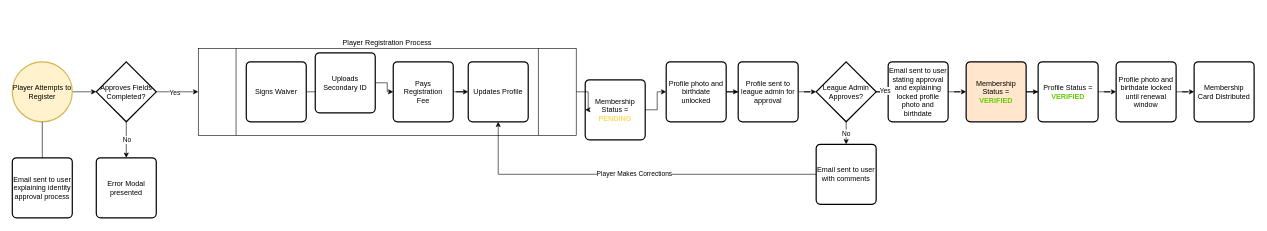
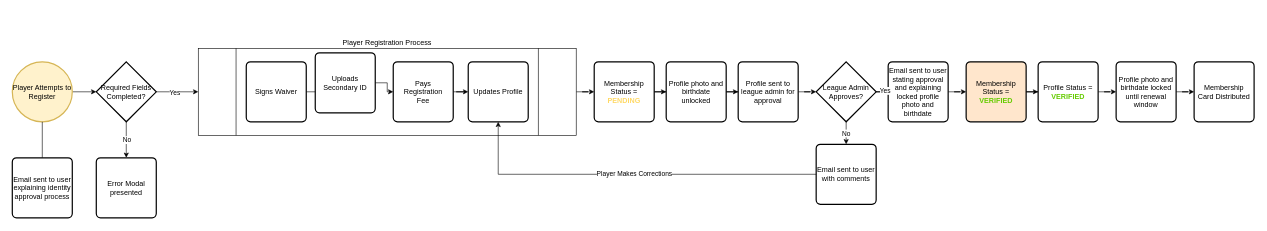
  <mxCell id="0" />
  <mxCell id="1" parent="0" />
  <mxCell id="2" style="edgeStyle=orthogonalEdgeStyle;rounded=0;orthogonalLoop=1;jettySize=auto;html=1;" edge="1" parent="1"><mxGeometry relative="1" as="geometry"><mxPoint x="620" y="20" as="sourcePoint" /></mxGeometry></mxCell>
  <mxCell id="3" value="No" style="edgeStyle=orthogonalEdgeStyle;rounded=0;orthogonalLoop=1;jettySize=auto;html=1;entryX=0.5;entryY=0;entryDx=0;entryDy=0;entryPerimeter=0;" edge="1" parent="1"><mxGeometry relative="1" as="geometry"><mxPoint x="770" y="70" as="sourcePoint" /></mxGeometry></mxCell>
  <mxCell id="4" style="edgeStyle=orthogonalEdgeStyle;rounded=0;orthogonalLoop=1;jettySize=auto;html=1;entryX=0;entryY=0.5;entryDx=0;entryDy=0;entryPerimeter=0;" edge="1" parent="1"><mxGeometry relative="1" as="geometry"><mxPoint x="820" y="20" as="sourcePoint" /></mxGeometry></mxCell>
  <mxCell id="5" value="Yes" style="edgeLabel;html=1;align=center;verticalAlign=middle;resizable=0;points=[];" vertex="1" connectable="0" parent="4"><mxGeometry x="-0.243" y="-1" relative="1" as="geometry"><mxPoint as="offset" /></mxGeometry></mxCell>
  <mxCell id="6" style="edgeStyle=orthogonalEdgeStyle;rounded=0;orthogonalLoop=1;jettySize=auto;html=1;entryX=0;entryY=0.5;entryDx=0;entryDy=0;" edge="1" parent="1"><mxGeometry relative="1" as="geometry"><mxPoint x="1016.67" y="20" as="sourcePoint" /></mxGeometry></mxCell>
  <mxCell id="7" style="edgeStyle=orthogonalEdgeStyle;rounded=0;orthogonalLoop=1;jettySize=auto;html=1;entryX=0;entryY=0.5;entryDx=0;entryDy=0;" edge="1" parent="1" source="8" target="21"><mxGeometry relative="1" as="geometry" /></mxCell>
  <mxCell id="8" value="Email sent to user stating approval and explaining locked profile photo and birthdate" style="rounded=1;whiteSpace=wrap;html=1;absoluteArcSize=1;arcSize=14;strokeWidth=2;" vertex="1" parent="1"><mxGeometry x="1480" y="102.5" width="100" height="100" as="geometry" /></mxCell>
  <mxCell id="9" style="edgeStyle=orthogonalEdgeStyle;rounded=0;orthogonalLoop=1;jettySize=auto;html=1;entryX=0;entryY=0.5;entryDx=0;entryDy=0;entryPerimeter=0;" edge="1" parent="1" source="10" target="42"><mxGeometry relative="1" as="geometry" /></mxCell>
  <mxCell id="10" value="Player Attempts to Register" style="strokeWidth=2;html=1;shape=mxgraph.flowchart.start_2;whiteSpace=wrap;fillColor=#fff2cc;strokeColor=#d6b656;" vertex="1" parent="1"><mxGeometry x="20" y="102.5" width="100" height="100" as="geometry" /></mxCell>
  <mxCell id="11" style="edgeStyle=orthogonalEdgeStyle;rounded=0;orthogonalLoop=1;jettySize=auto;html=1;entryX=0;entryY=0.5;entryDx=0;entryDy=0;" edge="1" parent="1" source="12" target="25"><mxGeometry relative="1" as="geometry" /></mxCell>
- <mxCell id="12" value="Membership&lt;br&gt;Status = &lt;b&gt;&lt;font color=&quot;#ffd966&quot;&gt;PENDING&lt;/font&gt;&lt;/b&gt;" style="rounded=1;whiteSpace=wrap;html=1;absoluteArcSize=1;arcSize=14;strokeWidth=2;" vertex="1" parent="1"><mxGeometry x="975" y="132.5" width="100" height="100" as="geometry" /></mxCell>
+ <mxCell id="12" value="Membership&lt;br&gt;Status = &lt;b&gt;&lt;font color=&quot;#ffd966&quot;&gt;PENDING&lt;/font&gt;&lt;/b&gt;" style="rounded=1;whiteSpace=wrap;html=1;absoluteArcSize=1;arcSize=14;strokeWidth=2;" vertex="1" parent="1"><mxGeometry x="990" y="102.5" width="100" height="100" as="geometry" /></mxCell>
  <mxCell id="13" style="edgeStyle=orthogonalEdgeStyle;rounded=0;orthogonalLoop=1;jettySize=auto;html=1;entryX=0;entryY=0.5;entryDx=0;entryDy=0;entryPerimeter=0;" edge="1" parent="1" source="14" target="18"><mxGeometry relative="1" as="geometry" /></mxCell>
  <mxCell id="14" value="Profile sent to league admin for approval" style="rounded=1;whiteSpace=wrap;html=1;absoluteArcSize=1;arcSize=14;strokeWidth=2;" vertex="1" parent="1"><mxGeometry x="1230" y="102.5" width="100" height="100" as="geometry" /></mxCell>
  <mxCell id="15" style="edgeStyle=orthogonalEdgeStyle;rounded=0;orthogonalLoop=1;jettySize=auto;html=1;" edge="1" parent="1" source="18" target="8"><mxGeometry relative="1" as="geometry" /></mxCell>
  <mxCell id="16" value="Yes" style="edgeLabel;html=1;align=center;verticalAlign=middle;resizable=0;points=[];" vertex="1" connectable="0" parent="15"><mxGeometry x="-0.533" y="2" relative="1" as="geometry"><mxPoint as="offset" /></mxGeometry></mxCell>
  <mxCell id="17" value="No" style="edgeStyle=orthogonalEdgeStyle;rounded=0;orthogonalLoop=1;jettySize=auto;html=1;entryX=0.5;entryY=0;entryDx=0;entryDy=0;" edge="1" parent="1" source="18" target="19"><mxGeometry relative="1" as="geometry" /></mxCell>
  <mxCell id="18" value="League Admin Approves?" style="strokeWidth=2;html=1;shape=mxgraph.flowchart.decision;whiteSpace=wrap;" vertex="1" parent="1"><mxGeometry x="1360" y="102.5" width="100" height="100" as="geometry" /></mxCell>
  <mxCell id="19" value="Email sent to user with comments" style="rounded=1;whiteSpace=wrap;html=1;absoluteArcSize=1;arcSize=14;strokeWidth=2;" vertex="1" parent="1"><mxGeometry x="1360" y="240" width="100" height="100" as="geometry" /></mxCell>
  <mxCell id="20" style="edgeStyle=orthogonalEdgeStyle;rounded=0;orthogonalLoop=1;jettySize=auto;html=1;entryX=0;entryY=0.5;entryDx=0;entryDy=0;" edge="1" parent="1" source="21" target="47"><mxGeometry relative="1" as="geometry" /></mxCell>
  <mxCell id="21" value="Membership&lt;br&gt;Status = &lt;b&gt;&lt;font color=&quot;#66cc00&quot;&gt;VERIFIED&lt;/font&gt;&lt;/b&gt;" style="rounded=1;whiteSpace=wrap;html=1;absoluteArcSize=1;arcSize=14;strokeWidth=2;fillColor=#ffe6cc;" vertex="1" parent="1"><mxGeometry x="1610" y="102.5" width="100" height="100" as="geometry" /></mxCell>
  <mxCell id="22" style="edgeStyle=orthogonalEdgeStyle;rounded=0;orthogonalLoop=1;jettySize=auto;html=1;entryX=0;entryY=0.5;entryDx=0;entryDy=0;" edge="1" parent="1" source="23" target="26"><mxGeometry relative="1" as="geometry" /></mxCell>
  <mxCell id="23" value="Profile photo and birthdate locked until renewal window" style="rounded=1;whiteSpace=wrap;html=1;absoluteArcSize=1;arcSize=14;strokeWidth=2;" vertex="1" parent="1"><mxGeometry x="1860" y="102.5" width="100" height="100" as="geometry" /></mxCell>
  <mxCell id="24" style="edgeStyle=orthogonalEdgeStyle;rounded=0;orthogonalLoop=1;jettySize=auto;html=1;entryX=0;entryY=0.5;entryDx=0;entryDy=0;" edge="1" parent="1" source="25" target="14"><mxGeometry relative="1" as="geometry" /></mxCell>
  <mxCell id="25" value="Profile photo and birthdate unlocked" style="rounded=1;whiteSpace=wrap;html=1;absoluteArcSize=1;arcSize=14;strokeWidth=2;" vertex="1" parent="1"><mxGeometry x="1110" y="102.5" width="100" height="100" as="geometry" /></mxCell>
  <mxCell id="26" value="Membership&lt;br&gt;Card Distributed" style="rounded=1;whiteSpace=wrap;html=1;absoluteArcSize=1;arcSize=14;strokeWidth=2;" vertex="1" parent="1"><mxGeometry x="1990" y="102.5" width="100" height="100" as="geometry" /></mxCell>
  <mxCell id="27" value="Email sent to user explaining identity approval process" style="rounded=1;whiteSpace=wrap;html=1;absoluteArcSize=1;arcSize=14;strokeWidth=2;" vertex="1" parent="1"><mxGeometry x="20" y="262.5" width="100" height="100" as="geometry" /></mxCell>
  <mxCell id="28" value="" style="edgeStyle=orthogonalEdgeStyle;rounded=0;orthogonalLoop=1;jettySize=auto;html=1;entryX=0.5;entryY=0;entryDx=0;entryDy=0;endArrow=none;" edge="1" parent="1" source="10" target="27"><mxGeometry relative="1" as="geometry"><mxPoint x="470" y="202.5" as="sourcePoint" /><mxPoint x="469.4" y="473.52" as="targetPoint" /></mxGeometry></mxCell>
  <mxCell id="29" style="edgeStyle=orthogonalEdgeStyle;rounded=0;orthogonalLoop=1;jettySize=auto;html=1;entryX=0;entryY=0.5;entryDx=0;entryDy=0;" edge="1" parent="1" source="30" target="12"><mxGeometry relative="1" as="geometry" /></mxCell>
  <mxCell id="30" value="Player Registration Process" style="shape=process;whiteSpace=wrap;html=1;backgroundOutline=1;labelPosition=center;verticalLabelPosition=top;align=center;verticalAlign=bottom;" vertex="1" parent="1"><mxGeometry x="330" y="80" width="630" height="145" as="geometry" /></mxCell>
  <mxCell id="31" style="edgeStyle=orthogonalEdgeStyle;rounded=0;orthogonalLoop=1;jettySize=auto;html=1;entryX=0;entryY=0.5;entryDx=0;entryDy=0;" edge="1" parent="1" source="32" target="34"><mxGeometry relative="1" as="geometry" /></mxCell>
  <mxCell id="32" value="Signs Waiver" style="rounded=1;whiteSpace=wrap;html=1;absoluteArcSize=1;arcSize=14;strokeWidth=2;" vertex="1" parent="1"><mxGeometry x="410" y="102.5" width="100" height="100" as="geometry" /></mxCell>
  <mxCell id="33" style="edgeStyle=orthogonalEdgeStyle;rounded=0;orthogonalLoop=1;jettySize=auto;html=1;entryX=0;entryY=0.5;entryDx=0;entryDy=0;" edge="1" parent="1" source="34" target="36"><mxGeometry relative="1" as="geometry" /></mxCell>
  <mxCell id="34" value="Uploads Secondary ID" style="rounded=1;whiteSpace=wrap;html=1;absoluteArcSize=1;arcSize=14;strokeWidth=2;" vertex="1" parent="1"><mxGeometry x="525" y="87.5" width="100" height="100" as="geometry" /></mxCell>
  <mxCell id="35" style="edgeStyle=orthogonalEdgeStyle;rounded=0;orthogonalLoop=1;jettySize=auto;html=1;entryX=0;entryY=0.5;entryDx=0;entryDy=0;" edge="1" parent="1" source="36" target="37"><mxGeometry relative="1" as="geometry" /></mxCell>
  <mxCell id="36" value="Pays &lt;br&gt;Registration &lt;br&gt;Fee" style="rounded=1;whiteSpace=wrap;html=1;absoluteArcSize=1;arcSize=14;strokeWidth=2;" vertex="1" parent="1"><mxGeometry x="655" y="102.5" width="100" height="100" as="geometry" /></mxCell>
  <mxCell id="37" value="Updates Profile" style="rounded=1;whiteSpace=wrap;html=1;absoluteArcSize=1;arcSize=14;strokeWidth=2;" vertex="1" parent="1"><mxGeometry x="780" y="102.5" width="100" height="100" as="geometry" /></mxCell>
  <mxCell id="38" style="edgeStyle=orthogonalEdgeStyle;rounded=0;orthogonalLoop=1;jettySize=auto;html=1;entryX=0.5;entryY=0;entryDx=0;entryDy=0;" edge="1" parent="1" source="42" target="43"><mxGeometry relative="1" as="geometry" /></mxCell>
  <mxCell id="39" value="No" style="edgeLabel;html=1;align=center;verticalAlign=middle;resizable=0;points=[];" vertex="1" connectable="0" parent="38"><mxGeometry x="0.7" relative="1" as="geometry"><mxPoint y="-21" as="offset" /></mxGeometry></mxCell>
  <mxCell id="40" style="edgeStyle=orthogonalEdgeStyle;rounded=0;orthogonalLoop=1;jettySize=auto;html=1;entryX=0;entryY=0.5;entryDx=0;entryDy=0;" edge="1" parent="1" source="42" target="30"><mxGeometry relative="1" as="geometry" /></mxCell>
  <mxCell id="41" value="Yes" style="edgeLabel;html=1;align=center;verticalAlign=middle;resizable=0;points=[];" vertex="1" connectable="0" parent="40"><mxGeometry x="-0.139" y="-1" relative="1" as="geometry"><mxPoint as="offset" /></mxGeometry></mxCell>
- <mxCell id="42" value="Approves Fields Completed?" style="strokeWidth=2;html=1;shape=mxgraph.flowchart.decision;whiteSpace=wrap;" vertex="1" parent="1"><mxGeometry x="160" y="102.5" width="100" height="100" as="geometry" /></mxCell>
+ <mxCell id="42" value="Required Fields Completed?" style="strokeWidth=2;html=1;shape=mxgraph.flowchart.decision;whiteSpace=wrap;" vertex="1" parent="1"><mxGeometry x="160" y="102.5" width="100" height="100" as="geometry" /></mxCell>
  <mxCell id="43" value="Error Modal presented" style="rounded=1;whiteSpace=wrap;html=1;absoluteArcSize=1;arcSize=14;strokeWidth=2;" vertex="1" parent="1"><mxGeometry x="160" y="262.5" width="100" height="100" as="geometry" /></mxCell>
  <mxCell id="44" style="edgeStyle=orthogonalEdgeStyle;rounded=0;orthogonalLoop=1;jettySize=auto;html=1;entryX=0.5;entryY=1;entryDx=0;entryDy=0;" edge="1" parent="1" source="19" target="37"><mxGeometry relative="1" as="geometry" /></mxCell>
  <mxCell id="45" value="Player Makes Corrections" style="edgeLabel;html=1;align=center;verticalAlign=middle;resizable=0;points=[];" vertex="1" connectable="0" parent="44"><mxGeometry x="-0.016" y="-1" relative="1" as="geometry"><mxPoint as="offset" /></mxGeometry></mxCell>
  <mxCell id="46" style="edgeStyle=orthogonalEdgeStyle;rounded=0;orthogonalLoop=1;jettySize=auto;html=1;entryX=0;entryY=0.5;entryDx=0;entryDy=0;" edge="1" parent="1" source="47" target="23"><mxGeometry relative="1" as="geometry" /></mxCell>
  <mxCell id="47" value="Profile Status = &lt;b&gt;&lt;font color=&quot;#66cc00&quot;&gt;VERIFIED&lt;/font&gt;&lt;/b&gt;" style="rounded=1;whiteSpace=wrap;html=1;absoluteArcSize=1;arcSize=14;strokeWidth=2;" vertex="1" parent="1"><mxGeometry x="1730" y="102.5" width="100" height="100" as="geometry" /></mxCell>
